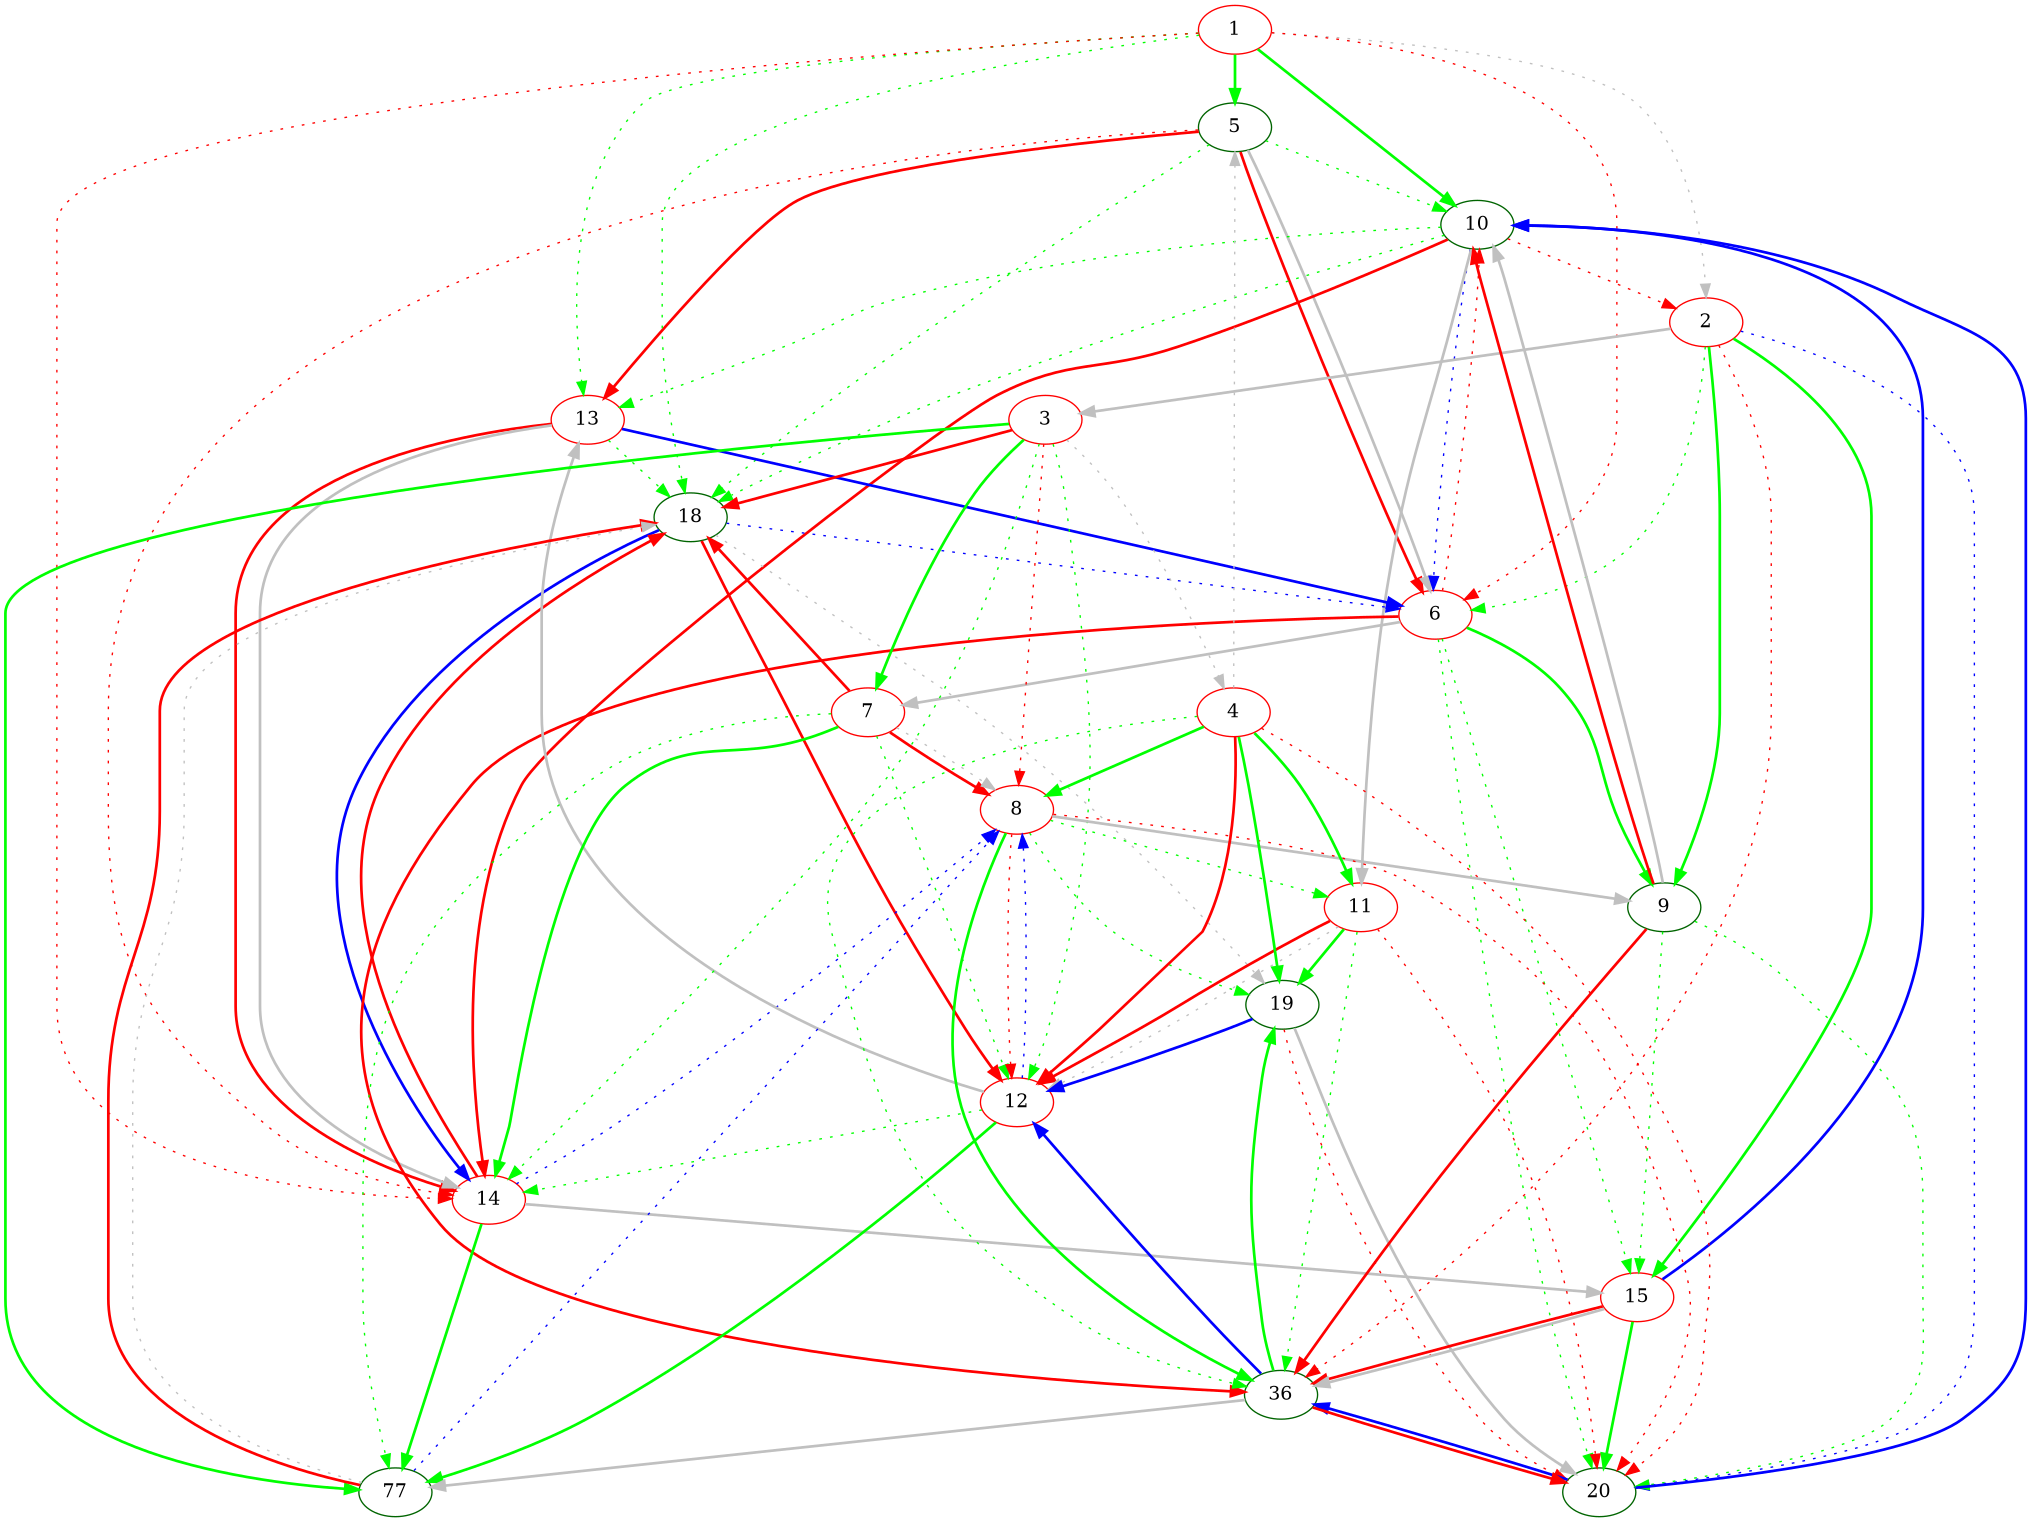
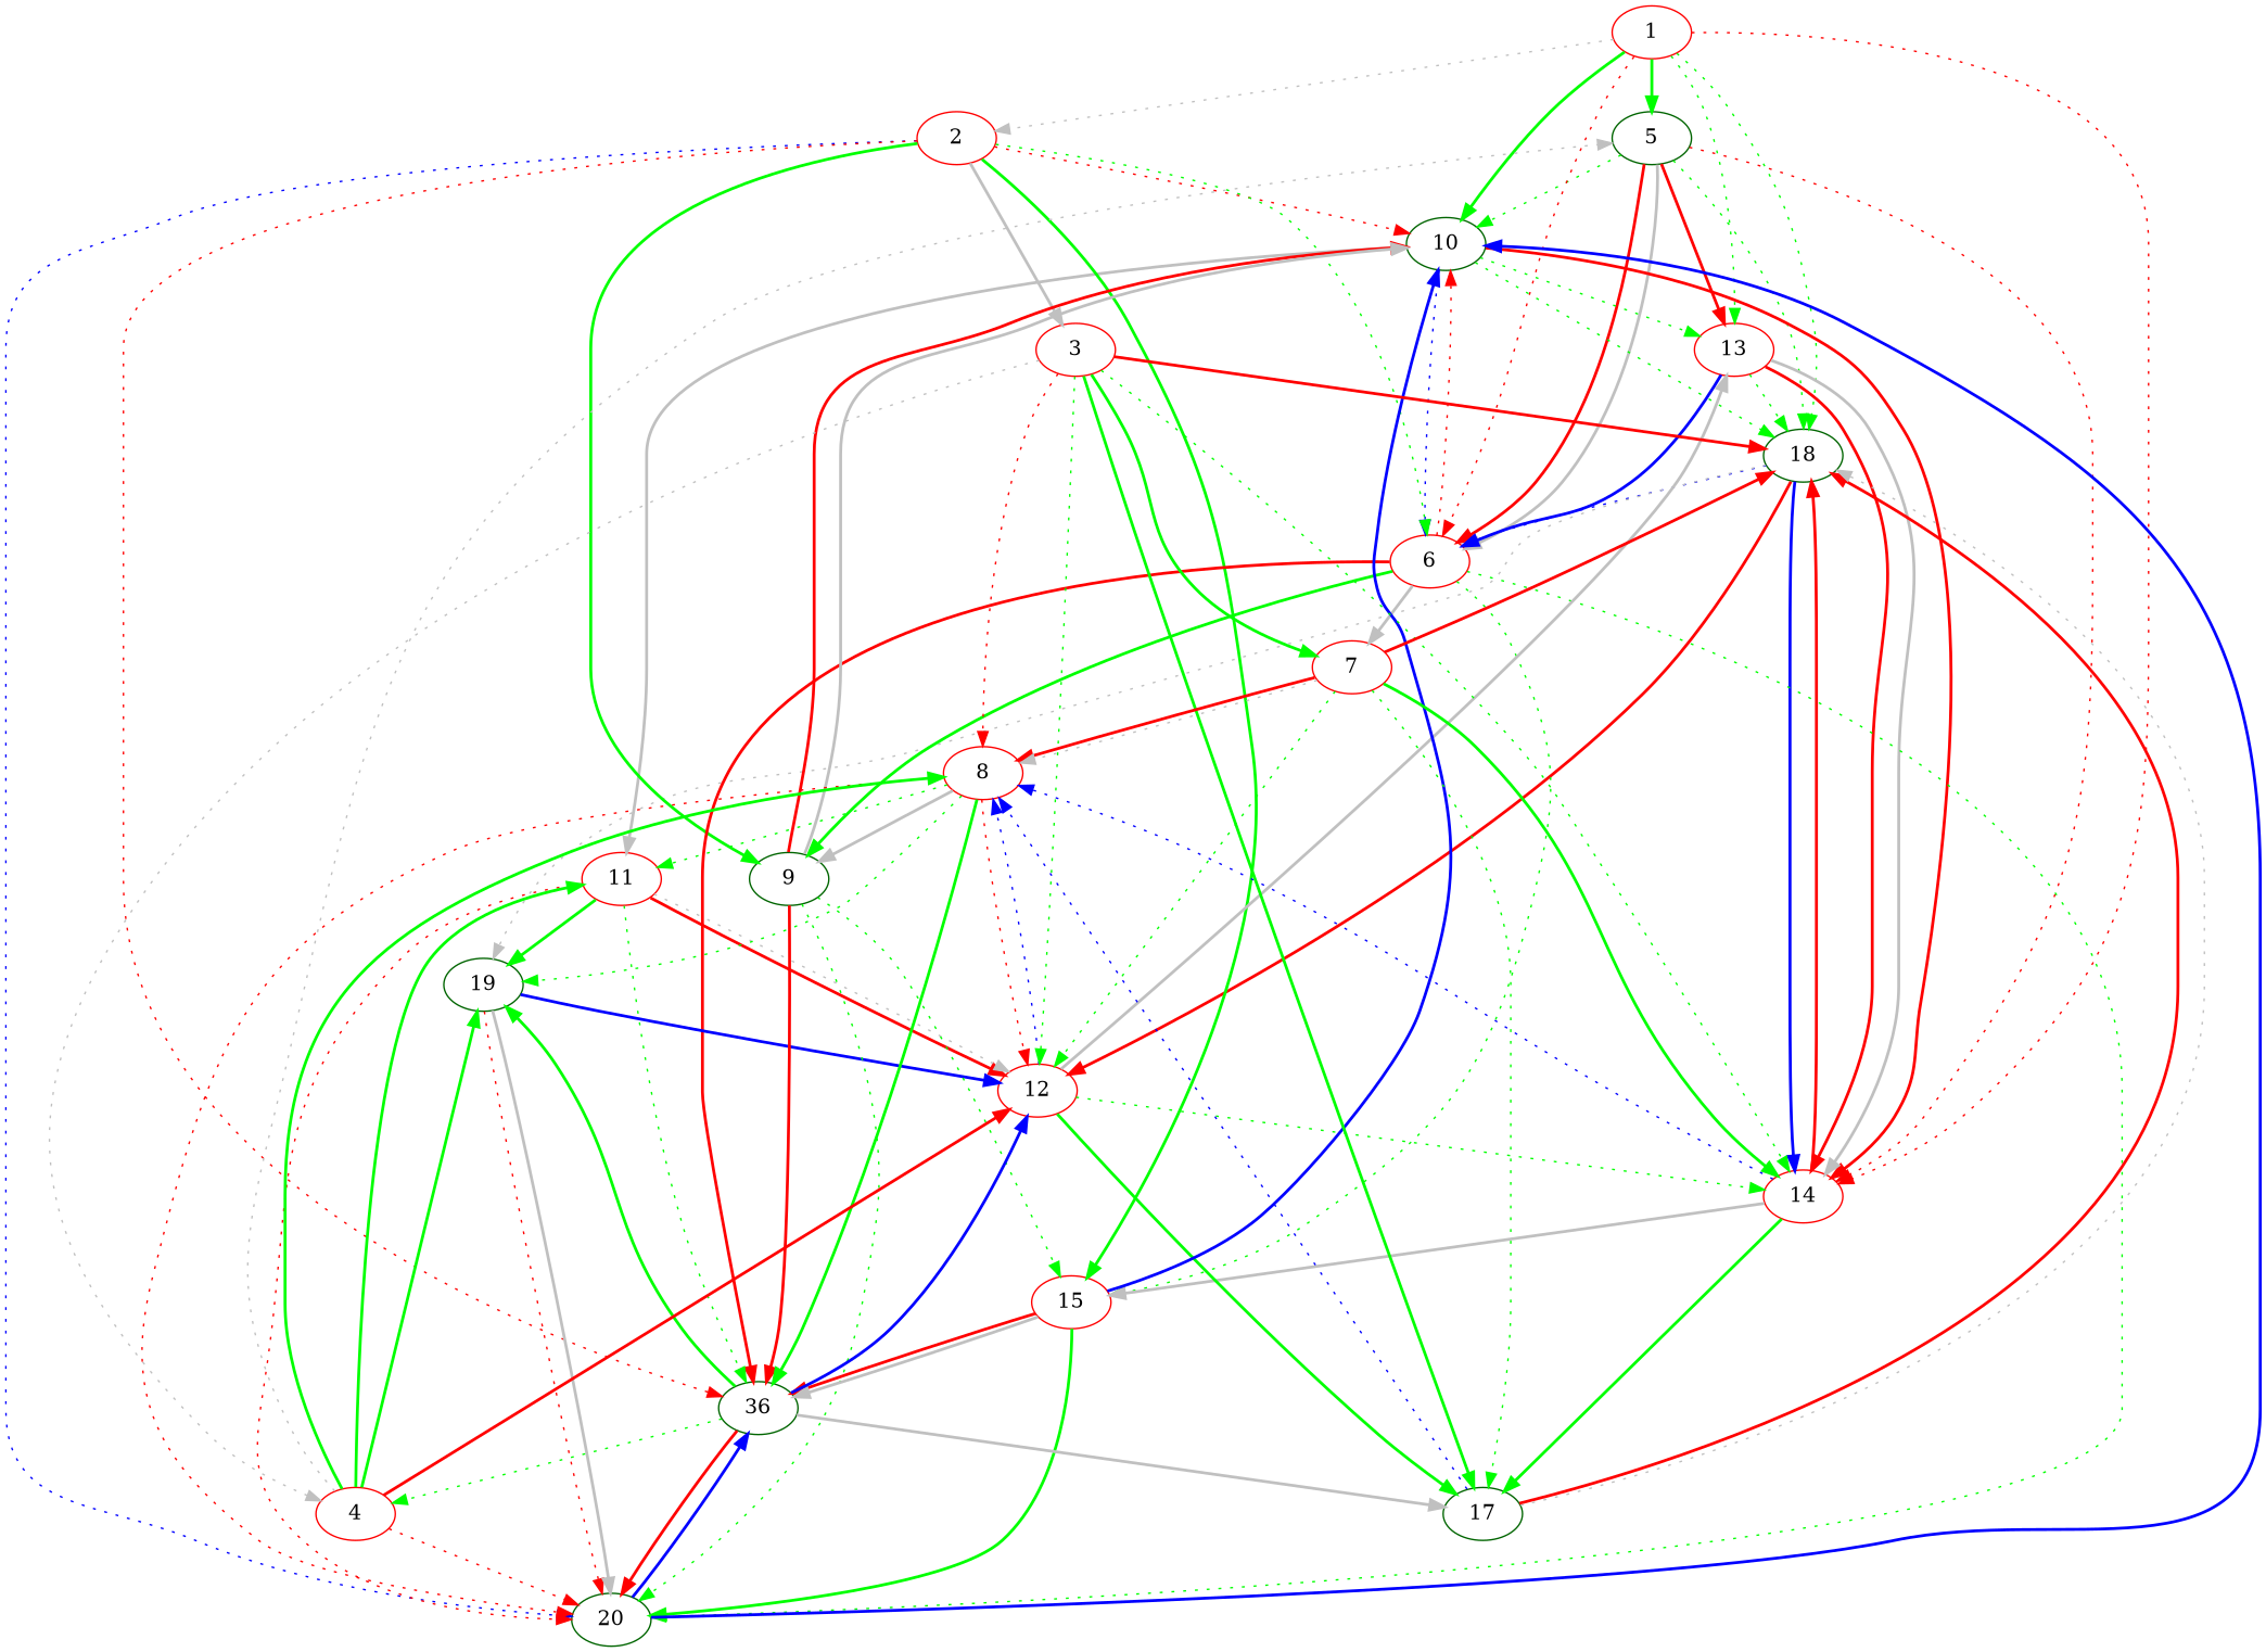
  digraph {
    node [color=red]
    edge [color=green style=bold]
    5 [color=darkgreen]
    1
    10 [color=darkgreen]
    13
    18 [color=darkgreen]
    2
    6
    14
    11
    19 [color=darkgreen]
    12
    9 [color=darkgreen]
    15
    20 [color=darkgreen]
    3
    n16 [color=darkgreen label=36]
    7
-   17 [color=darkgreen label=77]
+   17 [color=darkgreen]
    8
    4
    5 -> 10 [style=dotted]
    5 -> 13 [color=red]
    5 -> 18 [style=dotted]
    5 -> 6 [color=red]
    5 -> 6 [color=grey]
    5 -> 14 [color=red style=dotted]
    1 -> 5
    1 -> 10
    1 -> 13 [style=dotted]
    1 -> 18 [style=dotted]
    1 -> 2 [color=grey style=dotted]
    1 -> 6 [color=red style=dotted]
    1 -> 14 [color=red style=dotted]
    10 -> 13 [style=dotted]
    10 -> 18 [style=dotted]
    10 -> 6 [color=blue style=dotted]
    10 -> 14 [color=red]
    10 -> 11 [color=grey]
    13 -> 18 [style=dotted]
    13 -> 6 [color=blue]
    13 -> 14 [color=red]
    13 -> 14 [color=grey]
    18 -> 6 [color=blue style=dotted]
    18 -> 14 [color=blue]
    18 -> 19 [color=grey style=dotted]
    18 -> 12 [color=red]
-   10 -> 2 [color=red style=dotted]
+   2 -> 10 [color=red style=dotted]
    2 -> 6 [style=dotted]
    2 -> 9
    2 -> 15
    2 -> 20 [color=blue style=dotted]
    2 -> 3 [color=grey]
    2 -> n16 [color=red style=dotted]
    6 -> 10 [color=red style=dotted]
    6 -> 9
    6 -> 15 [style=dotted]
    6 -> 20 [style=dotted]
    6 -> n16 [color=red]
    6 -> 7 [color=grey]
    14 -> 18 [color=red]
    14 -> 15 [color=grey]
    14 -> 17
    14 -> 8 [color=blue style=dotted]
    11 -> 19
    11 -> 12 [color=red]
    11 -> 12 [color=grey style=dotted]
    11 -> 20 [color=red style=dotted]
    11 -> n16 [style=dotted]
    19 -> 12 [color=blue]
    19 -> 20 [color=red style=dotted]
    19 -> 20 [color=grey]
    12 -> 13 [color=grey]
    12 -> 14 [style=dotted]
    12 -> 17
    12 -> 8 [color=blue style=dotted]
    9 -> 10 [color=red]
    9 -> 10 [color=grey]
    9 -> 15 [style=dotted]
    9 -> 20 [style=dotted]
    9 -> n16 [color=red]
    15 -> 10 [color=blue]
    15 -> 20
    15 -> n16 [color=red]
    15 -> n16 [color=grey]
    20 -> 10 [color=blue]
    20 -> n16 [color=blue]
    3 -> 18 [color=red]
    3 -> 14 [style=dotted]
    3 -> 12 [style=dotted]
    3 -> 7
    3 -> 17
    3 -> 8 [color=red style=dotted]
    3 -> 4 [color=grey style=dotted]
    n16 -> 19
    n16 -> 12 [color=blue]
    n16 -> 20 [color=red]
    n16 -> 17 [color=grey]
    7 -> 18 [color=red]
    7 -> 14
    7 -> 12 [style=dotted]
    7 -> 17 [style=dotted]
    7 -> 8 [color=red]
    7 -> 8 [color=grey style=dotted]
    17 -> 18 [color=red]
    17 -> 18 [color=grey style=dotted]
    17 -> 8 [color=blue style=dotted]
    8 -> 11 [style=dotted]
    8 -> 19 [style=dotted]
    8 -> 12 [color=red style=dotted]
    8 -> 9 [color=grey]
    8 -> 20 [color=red style=dotted]
    8 -> n16
    4 -> 5 [color=grey style=dotted]
    4 -> 11
    4 -> 19
    4 -> 12 [color=red]
    4 -> 20 [color=red style=dotted]
-   4 -> n16 [style=dotted]
+   n16 -> 4 [style=dotted]
    4 -> 8
  }
